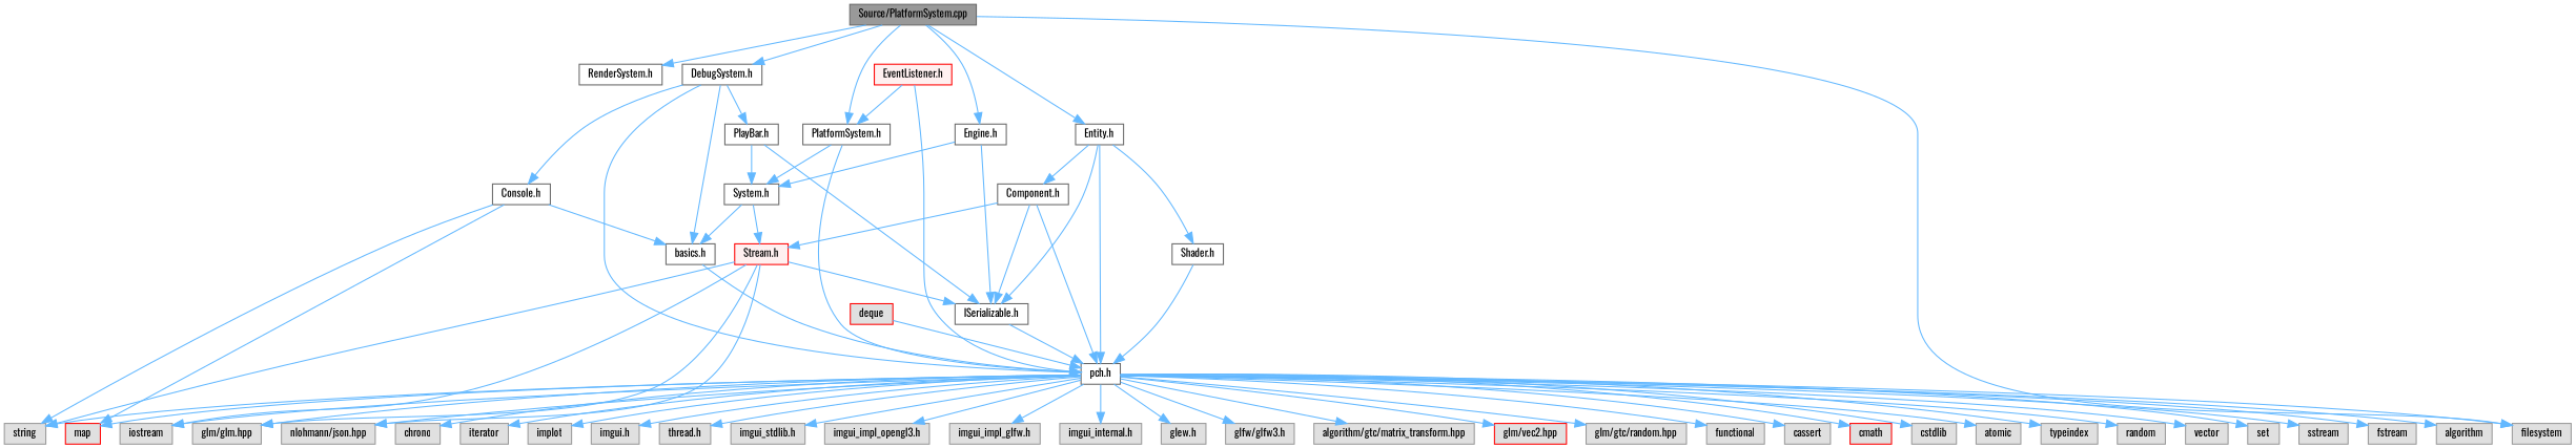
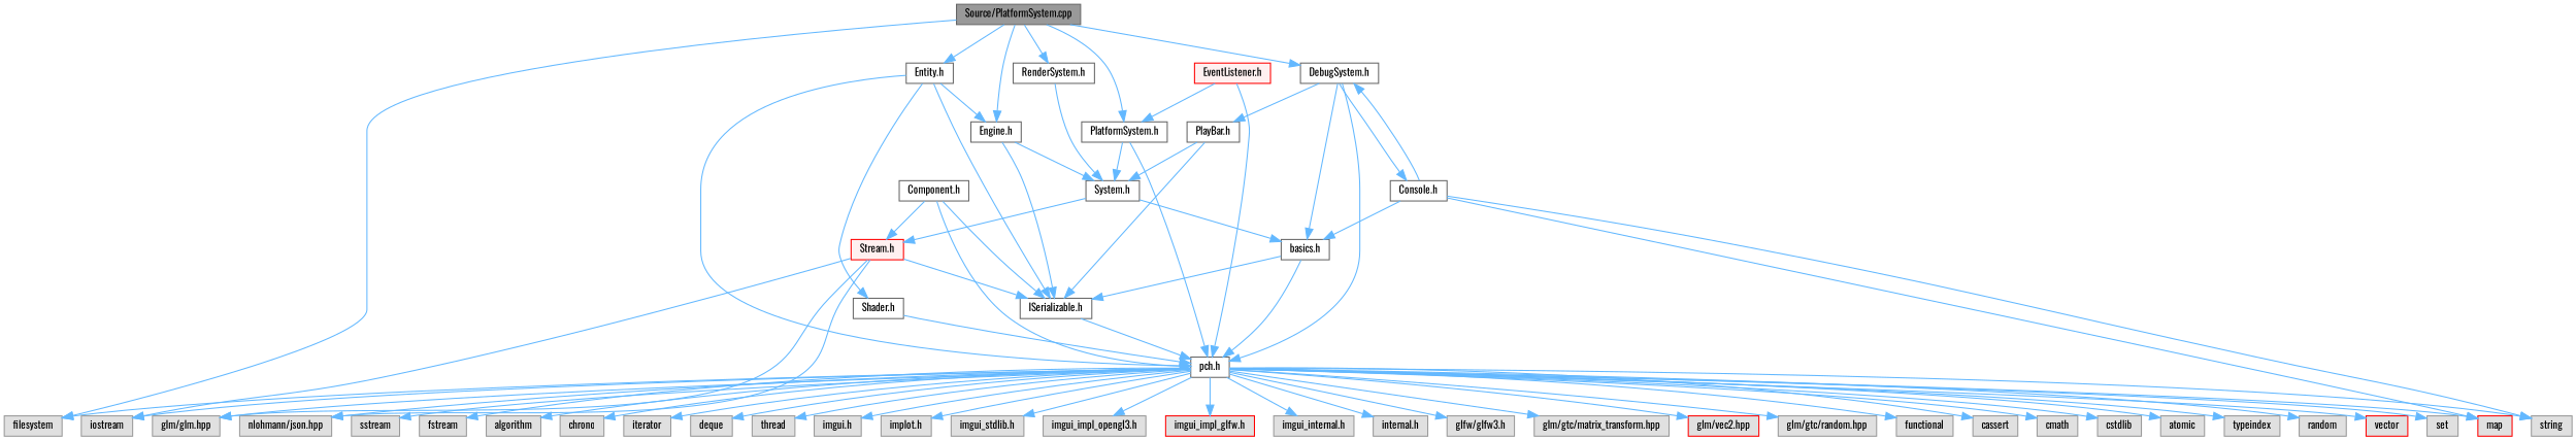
  digraph {
    fontname=Oswald
    node [color=grey60 fillcolor="#E0E0E0" fontname=Oswald fontsize=10 shape=box style=filled]
    edge [color=steelblue1 fontname=Oswald fontsize=10 labelfontname=Helvetica labelfontsize=10 style=solid]
    n1 [color=gray40 fillcolor=grey60 fontcolor=black height=0.2 label="Source/PlatformSystem.cpp" width=0.4]
    n2 [color=grey40 fillcolor=white height=0.2 label="PlatformSystem.h" width=0.4]
    n3 [color=grey40 fillcolor=white height=0.2 label="DebugSystem.h" width=0.4]
    n4 [color=grey40 fillcolor=white height=0.2 label="RenderSystem.h" width=0.4]
    n5 [color=grey40 fillcolor=white height=0.2 label="Engine.h" width=0.4]
    n6 [color=grey40 fillcolor=white height=0.2 label="Entity.h" width=0.4]
    n7 [height=0.2 label=filesystem width=0.4]
    n8 [color=grey40 fillcolor=white height=0.2 label="pch.h" width=0.4]
    n9 [height=0.2 label=functional width=0.4]
    n10 [height=0.2 label=iostream width=0.4]
    n11 [height=0.2 label=cassert width=0.4]
-   n12 [color=red height=0.2 label=cmath width=0.4]
+   n12 [height=0.2 label=cmath width=0.4]
    n13 [height=0.2 label=cstdlib width=0.4]
    n14 [height=0.2 label=atomic width=0.4]
    n15 [height=0.2 label=typeindex width=0.4]
    n16 [height=0.2 label=random width=0.4]
-   n17 [height=0.2 label=vector width=0.4]
+   n17 [color=red height=0.2 label=vector width=0.4]
    n18 [height=0.2 label=string width=0.4]
    n19 [color=red height=0.2 label=map width=0.4]
    n20 [height=0.2 label=set width=0.4]
    n21 [height=0.2 label=sstream width=0.4]
    n22 [height=0.2 label=fstream width=0.4]
    n23 [height=0.2 label=algorithm width=0.4]
    n24 [height=0.2 label=chrono width=0.4]
    n25 [height=0.2 label=iterator width=0.4]
-   n26 [color=red height=0.2 label=deque width=0.4]
-   n27 [height=0.2 label=implot width=0.4]
+   n26 [height=0.2 label=deque width=0.4]
+   n27 [height=0.2 label=thread width=0.4]
    n28 [height=0.2 label="imgui.h" width=0.4]
-   n29 [height=0.2 label="thread.h" width=0.4]
+   n29 [height=0.2 label="implot.h" width=0.4]
    n30 [height=0.2 label="imgui_stdlib.h" width=0.4]
    n31 [height=0.2 label="imgui_impl_opengl3.h" width=0.4]
-   n32 [height=0.2 label="imgui_impl_glfw.h" width=0.4]
+   n32 [color=red height=0.2 label="imgui_impl_glfw.h" width=0.4]
    n33 [height=0.2 label="imgui_internal.h" width=0.4]
-   n34 [height=0.2 label="glew.h" width=0.4]
+   n34 [height=0.2 label="internal.h" width=0.4]
    n35 [height=0.2 label="glfw/glfw3.h" width=0.4]
    n36 [height=0.2 label="glm/glm.hpp" width=0.4]
-   n37 [height=0.2 label="algorithm/gtc/matrix_transform.hpp" width=0.4]
+   n37 [height=0.2 label="glm/gtc/matrix_transform.hpp" width=0.4]
    n38 [color=red height=0.2 label="glm/vec2.hpp" width=0.4]
    n39 [height=0.2 label="glm/gtc/random.hpp" width=0.4]
    n40 [height=0.2 label="nlohmann/json.hpp" width=0.4]
    n41 [color=grey40 fillcolor=white height=0.2 label="System.h" width=0.4]
    n42 [color=grey40 fillcolor=white height=0.2 label="basics.h" width=0.4]
    n43 [color=grey40 fillcolor=white height=0.2 label="Console.h" width=0.4]
    n44 [color=grey40 fillcolor=white height=0.2 label="PlayBar.h" width=0.4]
    n45 [color=grey40 fillcolor=white height=0.2 label="ISerializable.h" width=0.4]
    n46 [color=grey40 fillcolor=white height=0.2 label="Shader.h" width=0.4]
    n47 [color=grey40 fillcolor=white height=0.2 label="Component.h" width=0.4]
    n48 [color=red fillcolor="#FFF0F0" height=0.2 label="Stream.h" width=0.4]
    n49 [color=red fillcolor="#FFF0F0" height=0.2 label="EventListener.h" width=0.4]
    n1 -> n2
    n1 -> n3
    n1 -> n4
    n1 -> n5
    n1 -> n6
    n1 -> n7
    n2 -> n8
    n2 -> n41
    n3 -> n8
    n3 -> n42
    n3 -> n43
    n3 -> n44
+   n4 -> n41
    n5 -> n41
    n5 -> n45
    n6 -> n8
    n6 -> n45
    n6 -> n46
-   n6 -> n47
+   n6 -> n5
    n8 -> n7
    n8 -> n9
    n8 -> n10
    n8 -> n11
    n8 -> n12
    n8 -> n13
    n8 -> n14
    n8 -> n15
    n8 -> n16
    n8 -> n17
    n8 -> n18
    n8 -> n19
    n8 -> n20
    n8 -> n21
    n8 -> n22
    n8 -> n23
    n8 -> n24
    n8 -> n25
-   n26 -> n8
+   n8 -> n26
    n8 -> n27
    n8 -> n28
    n8 -> n29
    n8 -> n30
    n8 -> n31
    n8 -> n32
    n8 -> n33
    n8 -> n34
    n8 -> n35
    n8 -> n36
    n8 -> n37
    n8 -> n38
    n8 -> n39
    n8 -> n40
    n41 -> n42
    n41 -> n48
    n42 -> n8
+   n42 -> n45
+   n43 -> n3
    n43 -> n18
    n43 -> n19
    n43 -> n42
    n44 -> n41
    n44 -> n45
    n45 -> n8
    n46 -> n8
    n47 -> n8
    n47 -> n45
    n47 -> n48
    n48 -> n10
-   n48 -> n18
    n48 -> n36
    n48 -> n40
    n48 -> n45
    n49 -> n2
    n49 -> n8
  }
